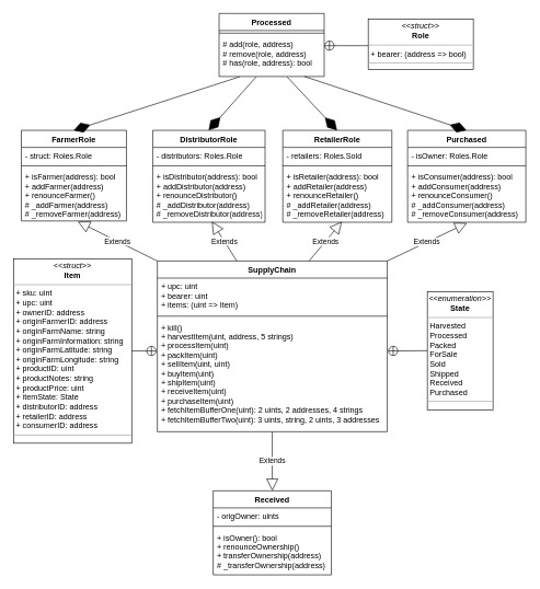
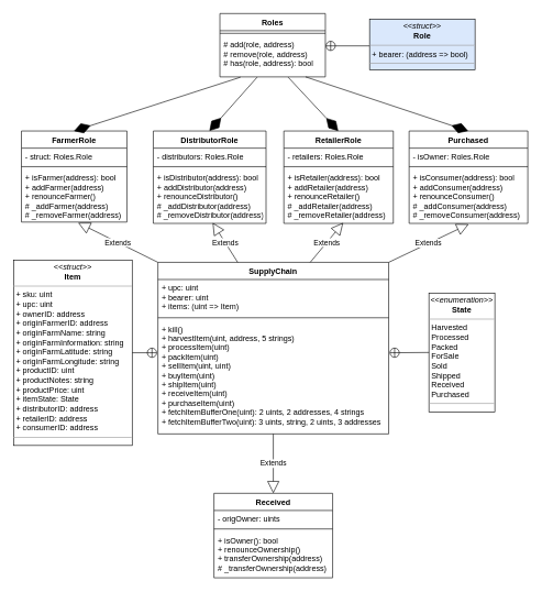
  <mxCell id="0" />
  <mxCell id="1" parent="0" />
  <mxCell id="2" value="FarmerRole" style="swimlane;fontStyle=1;align=center;verticalAlign=top;childLayout=stackLayout;horizontal=1;startSize=26;horizontalStack=0;resizeParent=1;resizeParentMax=0;resizeLast=0;collapsible=1;marginBottom=0;" parent="1" vertex="1"><mxGeometry x="32" y="198" width="160" height="138" as="geometry"><mxRectangle x="80" y="620" width="100" height="26" as="alternateBounds" /></mxGeometry></mxCell>
  <mxCell id="3" value="- struct: Roles.Role" style="text;strokeColor=none;fillColor=none;align=left;verticalAlign=top;spacingLeft=4;spacingRight=4;overflow=hidden;rotatable=0;points=[[0,0.5],[1,0.5]];portConstraint=eastwest;" parent="2" vertex="1"><mxGeometry y="26" width="160" height="24" as="geometry" /></mxCell>
  <mxCell id="4" value="" style="line;strokeWidth=1;fillColor=none;align=left;verticalAlign=middle;spacingTop=-1;spacingLeft=3;spacingRight=3;rotatable=0;labelPosition=right;points=[];portConstraint=eastwest;" parent="2" vertex="1"><mxGeometry y="50" width="160" height="8" as="geometry" /></mxCell>
  <mxCell id="5" value="+ isFarmer(address): bool&#10;+ addFarmer(address)&#10;+ renounceFarmer()&#10;# _addFarmer(address)&#10;# _removeFarmer(address)" style="text;strokeColor=none;fillColor=none;align=left;verticalAlign=top;spacingLeft=4;spacingRight=4;overflow=hidden;rotatable=0;points=[[0,0.5],[1,0.5]];portConstraint=eastwest;" parent="2" vertex="1"><mxGeometry y="58" width="160" height="80" as="geometry" /></mxCell>
  <mxCell id="6" value="DistributorRole" style="swimlane;fontStyle=1;align=center;verticalAlign=top;childLayout=stackLayout;horizontal=1;startSize=26;horizontalStack=0;resizeParent=1;resizeParentMax=0;resizeLast=0;collapsible=1;marginBottom=0;" parent="1" vertex="1"><mxGeometry x="232" y="198" width="171" height="140" as="geometry"><mxRectangle x="430" y="260" width="100" height="26" as="alternateBounds" /></mxGeometry></mxCell>
  <mxCell id="7" value="- distributors: Roles.Role" style="text;strokeColor=none;fillColor=none;align=left;verticalAlign=top;spacingLeft=4;spacingRight=4;overflow=hidden;rotatable=0;points=[[0,0.5],[1,0.5]];portConstraint=eastwest;" parent="6" vertex="1"><mxGeometry y="26" width="171" height="24" as="geometry" /></mxCell>
  <mxCell id="8" value="" style="line;strokeWidth=1;fillColor=none;align=left;verticalAlign=middle;spacingTop=-1;spacingLeft=3;spacingRight=3;rotatable=0;labelPosition=right;points=[];portConstraint=eastwest;" parent="6" vertex="1"><mxGeometry y="50" width="171" height="8" as="geometry" /></mxCell>
  <mxCell id="9" value="+ isDistributor(address): bool&#10;+ addDistributor(address)&#10;+ renounceDistributor()&#10;# _addDistributor(address)&#10;# _removeDistributor(address)" style="text;strokeColor=none;fillColor=none;align=left;verticalAlign=top;spacingLeft=4;spacingRight=4;overflow=hidden;rotatable=0;points=[[0,0.5],[1,0.5]];portConstraint=eastwest;" parent="6" vertex="1"><mxGeometry y="58" width="171" height="82" as="geometry" /></mxCell>
  <mxCell id="10" value="RetailerRole" style="swimlane;fontStyle=1;align=center;verticalAlign=top;childLayout=stackLayout;horizontal=1;startSize=26;horizontalStack=0;resizeParent=1;resizeParentMax=0;resizeLast=0;collapsible=1;marginBottom=0;" parent="1" vertex="1"><mxGeometry x="430" y="198" width="166" height="140" as="geometry"><mxRectangle x="504" y="250" width="100" height="26" as="alternateBounds" /></mxGeometry></mxCell>
- <mxCell id="11" value="- retailers: Roles.Sold" style="text;strokeColor=none;fillColor=none;align=left;verticalAlign=top;spacingLeft=4;spacingRight=4;overflow=hidden;rotatable=0;points=[[0,0.5],[1,0.5]];portConstraint=eastwest;" parent="10" vertex="1"><mxGeometry y="26" width="166" height="24" as="geometry" /></mxCell>
+ <mxCell id="11" value="- retailers: Roles.Role" style="text;strokeColor=none;fillColor=none;align=left;verticalAlign=top;spacingLeft=4;spacingRight=4;overflow=hidden;rotatable=0;points=[[0,0.5],[1,0.5]];portConstraint=eastwest;" parent="10" vertex="1"><mxGeometry y="26" width="166" height="24" as="geometry" /></mxCell>
  <mxCell id="12" value="" style="line;strokeWidth=1;fillColor=none;align=left;verticalAlign=middle;spacingTop=-1;spacingLeft=3;spacingRight=3;rotatable=0;labelPosition=right;points=[];portConstraint=eastwest;" parent="10" vertex="1"><mxGeometry y="50" width="166" height="8" as="geometry" /></mxCell>
  <mxCell id="13" value="+ isRetailer(address): bool&#10;+ addRetailer(address)&#10;+ renounceRetailer()&#10;# _addRetailer(address)&#10;# _removeRetailer(address)" style="text;strokeColor=none;fillColor=none;align=left;verticalAlign=top;spacingLeft=4;spacingRight=4;overflow=hidden;rotatable=0;points=[[0,0.5],[1,0.5]];portConstraint=eastwest;" parent="10" vertex="1"><mxGeometry y="58" width="166" height="82" as="geometry" /></mxCell>
  <mxCell id="14" value="Purchased" style="swimlane;fontStyle=1;align=center;verticalAlign=top;childLayout=stackLayout;horizontal=1;startSize=26;horizontalStack=0;resizeParent=1;resizeParentMax=0;resizeLast=0;collapsible=1;marginBottom=0;" parent="1" vertex="1"><mxGeometry x="620" y="198" width="180" height="140" as="geometry"><mxRectangle x="115" y="302" width="100" height="26" as="alternateBounds" /></mxGeometry></mxCell>
  <mxCell id="15" value="- isOwner: Roles.Role" style="text;strokeColor=none;fillColor=none;align=left;verticalAlign=top;spacingLeft=4;spacingRight=4;overflow=hidden;rotatable=0;points=[[0,0.5],[1,0.5]];portConstraint=eastwest;" parent="14" vertex="1"><mxGeometry y="26" width="180" height="24" as="geometry" /></mxCell>
  <mxCell id="16" value="" style="line;strokeWidth=1;fillColor=none;align=left;verticalAlign=middle;spacingTop=-1;spacingLeft=3;spacingRight=3;rotatable=0;labelPosition=right;points=[];portConstraint=eastwest;" parent="14" vertex="1"><mxGeometry y="50" width="180" height="8" as="geometry" /></mxCell>
  <mxCell id="17" value="+ isConsumer(address): bool&#10;+ addConsumer(address)&#10;+ renounceConsumer()&#10;# _addConsumer(address)&#10;# _removeConsumer(address)" style="text;strokeColor=none;fillColor=none;align=left;verticalAlign=top;spacingLeft=4;spacingRight=4;overflow=hidden;rotatable=0;points=[[0,0.5],[1,0.5]];portConstraint=eastwest;" parent="14" vertex="1"><mxGeometry y="58" width="180" height="82" as="geometry" /></mxCell>
- <mxCell id="18" value="Processed" style="swimlane;fontStyle=1;align=center;verticalAlign=top;childLayout=stackLayout;horizontal=1;startSize=26;horizontalStack=0;resizeParent=1;resizeParentMax=0;resizeLast=0;collapsible=1;marginBottom=0;" parent="1" vertex="1"><mxGeometry x="333" y="20" width="160" height="96" as="geometry" /></mxCell>
+ <mxCell id="18" value="Roles" style="swimlane;fontStyle=1;align=center;verticalAlign=top;childLayout=stackLayout;horizontal=1;startSize=26;horizontalStack=0;resizeParent=1;resizeParentMax=0;resizeLast=0;collapsible=1;marginBottom=0;" parent="1" vertex="1"><mxGeometry x="333" y="20" width="160" height="96" as="geometry" /></mxCell>
  <mxCell id="19" value="" style="line;strokeWidth=1;fillColor=none;align=left;verticalAlign=middle;spacingTop=-1;spacingLeft=3;spacingRight=3;rotatable=0;labelPosition=right;points=[];portConstraint=eastwest;" parent="18" vertex="1"><mxGeometry y="26" width="160" height="8" as="geometry" /></mxCell>
  <mxCell id="20" value="# add(role, address)&#10;# remove(role, address)&#10;# has(role, address): bool" style="text;strokeColor=none;fillColor=none;align=left;verticalAlign=top;spacingLeft=4;spacingRight=4;overflow=hidden;rotatable=0;points=[[0,0.5],[1,0.5]];portConstraint=eastwest;" parent="18" vertex="1"><mxGeometry y="34" width="160" height="62" as="geometry" /></mxCell>
- <mxCell id="21" value="&lt;p style=&quot;margin: 0px ; margin-top: 4px ; text-align: center&quot;&gt;&lt;i&gt;&amp;lt;&amp;lt;struct&amp;gt;&amp;gt;&lt;/i&gt;&lt;br&gt;&lt;b&gt;Role&lt;/b&gt;&lt;/p&gt;&lt;hr size=&quot;1&quot;&gt;&lt;p style=&quot;margin: 0px ; margin-left: 4px&quot;&gt;+ bearer: (address =&amp;gt; bool)&lt;br&gt;&lt;/p&gt;&lt;hr size=&quot;1&quot;&gt;&lt;p style=&quot;margin: 0px ; margin-left: 4px&quot;&gt;&lt;br&gt;&lt;/p&gt;" style="verticalAlign=top;align=left;overflow=fill;fontSize=12;fontFamily=Helvetica;html=1;" parent="1" vertex="1"><mxGeometry x="560" y="28.5" width="160" height="77" as="geometry" /></mxCell>
+ <mxCell id="21" value="&lt;p style=&quot;margin: 0px ; margin-top: 4px ; text-align: center&quot;&gt;&lt;i&gt;&amp;lt;&amp;lt;struct&amp;gt;&amp;gt;&lt;/i&gt;&lt;br&gt;&lt;b&gt;Role&lt;/b&gt;&lt;/p&gt;&lt;hr size=&quot;1&quot;&gt;&lt;p style=&quot;margin: 0px ; margin-left: 4px&quot;&gt;+ bearer: (address =&amp;gt; bool)&lt;br&gt;&lt;/p&gt;&lt;hr size=&quot;1&quot;&gt;&lt;p style=&quot;margin: 0px ; margin-left: 4px&quot;&gt;&lt;br&gt;&lt;/p&gt;" style="verticalAlign=top;align=left;overflow=fill;fontSize=12;fontFamily=Helvetica;html=1;fillColor=#dae8fc;" parent="1" vertex="1"><mxGeometry x="560" y="28.5" width="160" height="77" as="geometry" /></mxCell>
  <mxCell id="22" value="&lt;p style=&quot;margin: 0px ; margin-top: 4px ; text-align: center&quot;&gt;&lt;i&gt;&amp;lt;&amp;lt;enumeration&amp;gt;&amp;gt;&lt;/i&gt;&lt;br&gt;&lt;b&gt;State&lt;/b&gt;&lt;/p&gt;&lt;hr size=&quot;1&quot;&gt;&lt;p style=&quot;margin: 0px ; margin-left: 4px&quot;&gt;Harvested&lt;/p&gt;&lt;p style=&quot;margin: 0px ; margin-left: 4px&quot;&gt;Processed&lt;/p&gt;&lt;p style=&quot;margin: 0px ; margin-left: 4px&quot;&gt;Packed&lt;/p&gt;&lt;p style=&quot;margin: 0px ; margin-left: 4px&quot;&gt;ForSale&lt;/p&gt;&lt;p style=&quot;margin: 0px ; margin-left: 4px&quot;&gt;Sold&lt;/p&gt;&lt;p style=&quot;margin: 0px ; margin-left: 4px&quot;&gt;Shipped&lt;/p&gt;&lt;p style=&quot;margin: 0px ; margin-left: 4px&quot;&gt;Received&lt;/p&gt;&lt;p style=&quot;margin: 0px ; margin-left: 4px&quot;&gt;Purchased&lt;/p&gt;&lt;hr size=&quot;1&quot;&gt;&lt;p style=&quot;margin: 0px ; margin-left: 4px&quot;&gt;&lt;br&gt;&lt;/p&gt;" style="verticalAlign=top;align=left;overflow=fill;fontSize=12;fontFamily=Helvetica;html=1;" parent="1" vertex="1"><mxGeometry x="650" y="444" width="100" height="180" as="geometry" /></mxCell>
  <mxCell id="23" value="&lt;p style=&quot;margin: 0px ; margin-top: 4px ; text-align: center&quot;&gt;&lt;i&gt;&amp;lt;&amp;lt;struct&amp;gt;&amp;gt;&lt;/i&gt;&lt;br&gt;&lt;b&gt;Item&lt;/b&gt;&lt;/p&gt;&lt;hr size=&quot;1&quot;&gt;&lt;p style=&quot;margin: 0px ; margin-left: 4px&quot;&gt;+ sku: uint&lt;br&gt;+ upc: uint&lt;/p&gt;&lt;p style=&quot;margin: 0px ; margin-left: 4px&quot;&gt;+ ownerID: address&lt;/p&gt;&lt;p style=&quot;margin: 0px ; margin-left: 4px&quot;&gt;+ originFarmerID: address&lt;/p&gt;&lt;p style=&quot;margin: 0px ; margin-left: 4px&quot;&gt;+ originFarmName: string&lt;/p&gt;&lt;p style=&quot;margin: 0px ; margin-left: 4px&quot;&gt;+ originFarmInformation: string&lt;/p&gt;&lt;p style=&quot;margin: 0px ; margin-left: 4px&quot;&gt;+ originFarmLatitude: string&lt;/p&gt;&lt;p style=&quot;margin: 0px ; margin-left: 4px&quot;&gt;+ originFarmLongitude: string&lt;/p&gt;&lt;p style=&quot;margin: 0px ; margin-left: 4px&quot;&gt;+ productID: uint&lt;/p&gt;&lt;p style=&quot;margin: 0px ; margin-left: 4px&quot;&gt;+ productNotes: string&lt;/p&gt;&lt;p style=&quot;margin: 0px ; margin-left: 4px&quot;&gt;+ productPrice: uint&lt;/p&gt;&lt;p style=&quot;margin: 0px ; margin-left: 4px&quot;&gt;+ itemState: State&lt;/p&gt;&lt;p style=&quot;margin: 0px ; margin-left: 4px&quot;&gt;+ distributorID: address&lt;/p&gt;&lt;p style=&quot;margin: 0px ; margin-left: 4px&quot;&gt;+ retailerID: address&amp;nbsp;&lt;/p&gt;&lt;p style=&quot;margin: 0px ; margin-left: 4px&quot;&gt;+ consumerID: address&lt;/p&gt;&lt;hr size=&quot;1&quot;&gt;&lt;p style=&quot;margin: 0px ; margin-left: 4px&quot;&gt;&lt;br&gt;&lt;/p&gt;" style="verticalAlign=top;align=left;overflow=fill;fontSize=12;fontFamily=Helvetica;html=1;" parent="1" vertex="1"><mxGeometry x="20" y="393.5" width="180" height="281" as="geometry" /></mxCell>
  <mxCell id="24" value="SupplyChain" style="swimlane;fontStyle=1;align=center;verticalAlign=top;childLayout=stackLayout;horizontal=1;startSize=26;horizontalStack=0;resizeParent=1;resizeParentMax=0;resizeLast=0;collapsible=1;marginBottom=0;" parent="1" vertex="1"><mxGeometry x="239" y="397" width="350" height="260" as="geometry" /></mxCell>
  <mxCell id="25" value="+ upc: uint&#10;+ bearer: uint&#10;+ items: (uint =&gt; Item)" style="text;strokeColor=none;fillColor=none;align=left;verticalAlign=top;spacingLeft=4;spacingRight=4;overflow=hidden;rotatable=0;points=[[0,0.5],[1,0.5]];portConstraint=eastwest;" parent="24" vertex="1"><mxGeometry y="26" width="350" height="54" as="geometry" /></mxCell>
  <mxCell id="26" value="" style="line;strokeWidth=1;fillColor=none;align=left;verticalAlign=middle;spacingTop=-1;spacingLeft=3;spacingRight=3;rotatable=0;labelPosition=right;points=[];portConstraint=eastwest;" parent="24" vertex="1"><mxGeometry y="80" width="350" height="8" as="geometry" /></mxCell>
  <mxCell id="27" value="+ kill()&#10;+ harvestItem(uint, address, 5 strings)&#10;+ processItem(uint)&#10;+ packItem(uint)&#10;+ sellItem(uint, uint)&#10;+ buyItem(uint)&#10;+ shipItem(uint)&#10;+ receiveItem(uint)&#10;+ purchaseItem(uint)&#10;+ fetchItemBufferOne(uint): 2 uints, 2 addresses, 4 strings&#10;+ fetchItemBufferTwo(uint): 3 uints, string, 2 uints, 3 addresses" style="text;strokeColor=none;fillColor=none;align=left;verticalAlign=top;spacingLeft=4;spacingRight=4;overflow=hidden;rotatable=0;points=[[0,0.5],[1,0.5]];portConstraint=eastwest;" parent="24" vertex="1"><mxGeometry y="88" width="350" height="172" as="geometry" /></mxCell>
  <mxCell id="28" value="Received" style="swimlane;fontStyle=1;align=center;verticalAlign=top;childLayout=stackLayout;horizontal=1;startSize=26;horizontalStack=0;resizeParent=1;resizeParentMax=0;resizeLast=0;collapsible=1;marginBottom=0;" parent="1" vertex="1"><mxGeometry x="324" y="747" width="180" height="128" as="geometry" /></mxCell>
  <mxCell id="29" value="- origOwner: uints" style="text;strokeColor=none;fillColor=none;align=left;verticalAlign=top;spacingLeft=4;spacingRight=4;overflow=hidden;rotatable=0;points=[[0,0.5],[1,0.5]];portConstraint=eastwest;" parent="28" vertex="1"><mxGeometry y="26" width="180" height="24" as="geometry" /></mxCell>
  <mxCell id="30" value="" style="line;strokeWidth=1;fillColor=none;align=left;verticalAlign=middle;spacingTop=-1;spacingLeft=3;spacingRight=3;rotatable=0;labelPosition=right;points=[];portConstraint=eastwest;" parent="28" vertex="1"><mxGeometry y="50" width="180" height="8" as="geometry" /></mxCell>
  <mxCell id="31" value="+ isOwner(): bool&#10;+ renounceOwnership()&#10;+ transferOwnership(address)&#10;# _transferOwnership(address)" style="text;strokeColor=none;fillColor=none;align=left;verticalAlign=top;spacingLeft=4;spacingRight=4;overflow=hidden;rotatable=0;points=[[0,0.5],[1,0.5]];portConstraint=eastwest;" parent="28" vertex="1"><mxGeometry y="58" width="180" height="70" as="geometry" /></mxCell>
  <mxCell id="32" value="" style="endArrow=none;startArrow=circlePlus;endFill=0;startFill=0;endSize=8;html=1;" parent="1" edge="1"><mxGeometry width="160" relative="1" as="geometry"><mxPoint x="493" y="69" as="sourcePoint" /><mxPoint x="560" y="69" as="targetPoint" /></mxGeometry></mxCell>
  <mxCell id="33" value="" style="endArrow=diamondThin;endFill=1;endSize=24;html=1;exitX=0.195;exitY=1.008;exitDx=0;exitDy=0;exitPerimeter=0;" parent="1" source="20" edge="1"><mxGeometry width="160" relative="1" as="geometry"><mxPoint x="112" y="137" as="sourcePoint" /><mxPoint x="111.58" y="198" as="targetPoint" /></mxGeometry></mxCell>
  <mxCell id="34" value="" style="endArrow=diamondThin;endFill=1;endSize=24;html=1;exitX=0.353;exitY=1.008;exitDx=0;exitDy=0;exitPerimeter=0;" parent="1" source="20" edge="1"><mxGeometry width="160" relative="1" as="geometry"><mxPoint x="317.5" y="157" as="sourcePoint" /><mxPoint x="317.08" y="198" as="targetPoint" /></mxGeometry></mxCell>
  <mxCell id="35" value="" style="endArrow=diamondThin;endFill=1;endSize=24;html=1;exitX=0.647;exitY=1.008;exitDx=0;exitDy=0;exitPerimeter=0;" parent="1" source="20" edge="1"><mxGeometry width="160" relative="1" as="geometry"><mxPoint x="513" y="157" as="sourcePoint" /><mxPoint x="512.58" y="198" as="targetPoint" /></mxGeometry></mxCell>
  <mxCell id="36" value="" style="endArrow=diamondThin;endFill=1;endSize=24;html=1;" parent="1" edge="1"><mxGeometry width="160" relative="1" as="geometry"><mxPoint x="463" y="116" as="sourcePoint" /><mxPoint x="709.58" y="198" as="targetPoint" /></mxGeometry></mxCell>
  <mxCell id="37" value="Extends" style="endArrow=block;endSize=16;endFill=0;html=1;exitX=0;exitY=0;exitDx=0;exitDy=0;" parent="1" source="24" edge="1"><mxGeometry width="160" relative="1" as="geometry"><mxPoint x="280" y="397" as="sourcePoint" /><mxPoint x="118" y="337" as="targetPoint" /></mxGeometry></mxCell>
  <mxCell id="38" value="Extends" style="endArrow=block;endSize=16;endFill=0;html=1;" parent="1" edge="1"><mxGeometry width="160" relative="1" as="geometry"><mxPoint x="360" y="397" as="sourcePoint" /><mxPoint x="322" y="337" as="targetPoint" /></mxGeometry></mxCell>
  <mxCell id="39" value="Extends" style="endArrow=block;endSize=16;endFill=0;html=1;" parent="1" edge="1"><mxGeometry width="160" relative="1" as="geometry"><mxPoint x="470" y="397" as="sourcePoint" /><mxPoint x="520" y="337" as="targetPoint" /></mxGeometry></mxCell>
  <mxCell id="40" value="Extends" style="endArrow=block;endSize=16;endFill=0;html=1;entryX=0.502;entryY=1.014;entryDx=0;entryDy=0;entryPerimeter=0;exitX=1;exitY=0;exitDx=0;exitDy=0;" parent="1" source="24" target="17" edge="1"><mxGeometry width="160" relative="1" as="geometry"><mxPoint x="370" y="407" as="sourcePoint" /><mxPoint x="530" y="407" as="targetPoint" /></mxGeometry></mxCell>
  <mxCell id="41" value="Extends" style="endArrow=block;endSize=16;endFill=0;html=1;entryX=0.5;entryY=0;entryDx=0;entryDy=0;" parent="1" edge="1" target="28" source="27"><mxGeometry width="160" relative="1" as="geometry"><mxPoint x="414" y="670" as="sourcePoint" /><mxPoint x="410" y="667" as="targetPoint" /></mxGeometry></mxCell>
  <mxCell id="42" value="" style="endArrow=none;startArrow=circlePlus;endFill=0;startFill=0;endSize=8;html=1;entryX=1;entryY=0.5;entryDx=0;entryDy=0;" parent="1" target="23" edge="1"><mxGeometry width="160" relative="1" as="geometry"><mxPoint x="238" y="534" as="sourcePoint" /><mxPoint x="306" y="697" as="targetPoint" /></mxGeometry></mxCell>
  <mxCell id="43" value="" style="endArrow=none;startArrow=circlePlus;endFill=0;startFill=0;endSize=8;html=1;" parent="1" edge="1"><mxGeometry width="160" relative="1" as="geometry"><mxPoint x="590" y="534" as="sourcePoint" /><mxPoint x="650" y="533.58" as="targetPoint" /></mxGeometry></mxCell>
